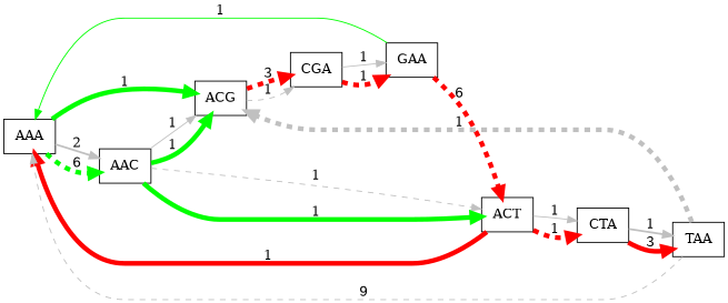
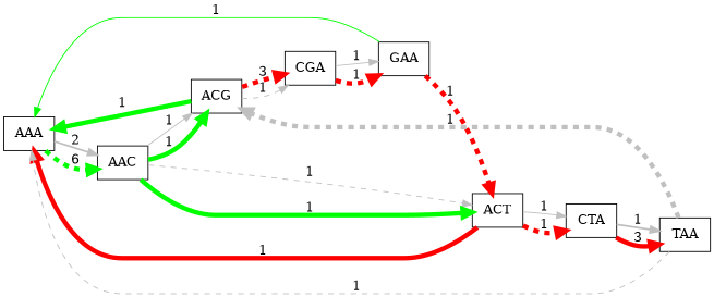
  digraph {
    rankdir=LR
    node [shape=box]
    edge [color=grey style=dashed penwidth=5]
    AAA
    AAC
    ACG
    ACT
    CGA
    CTA
    GAA
    TAA
    AAA -> AAC [label=2 style=bold penwidth=""]
    AAA -> AAC [color=green label=6]
    AAC -> ACG [label=1 style=solid penwidth=""]
    AAC -> ACG [color=green label=1 style=solid]
    AAC -> ACT [label=1 penwidth=""]
    AAC -> ACT [color=green label=1 style=solid]
-   AAA -> ACG [color=green label=1 style=solid]
+   ACG -> AAA [color=green label=1 style=solid]
    ACG -> CGA [label=1 penwidth=""]
    ACG -> CGA [color=red label=3]
    ACT -> AAA [color=red label=1 style=solid]
    ACT -> CTA [label=1 style=solid penwidth=""]
    ACT -> CTA [color=red label=1]
    CGA -> GAA [label=1 style=solid penwidth=""]
    CGA -> GAA [color=red label=1]
    CTA -> TAA [label=1 style=bold penwidth=""]
    CTA -> TAA [color=red label=3 style=solid]
    GAA -> AAA [color=green label=1 style=solid penwidth=""]
-   GAA -> ACT [color=red label=6]
-   TAA -> AAA [label=9 penwidth=""]
+   GAA -> ACT [color=red label=1]
+   TAA -> AAA [label=1 penwidth=""]
    TAA -> ACG [label=1]
  }
